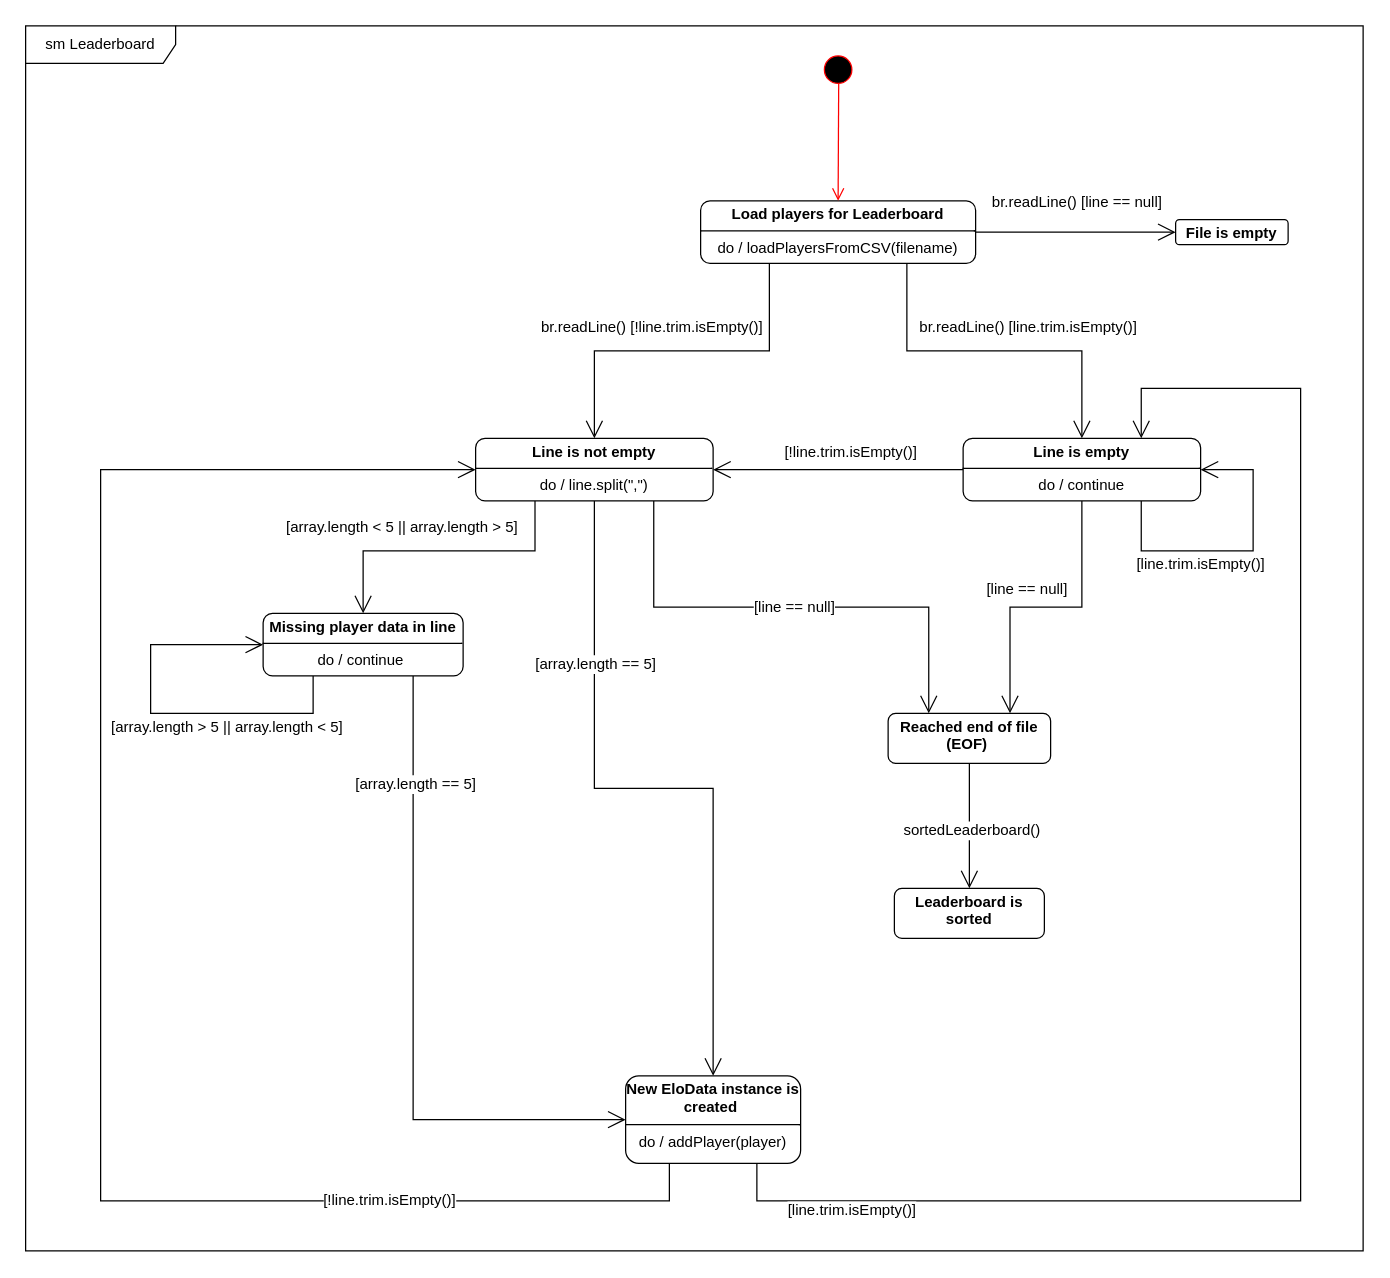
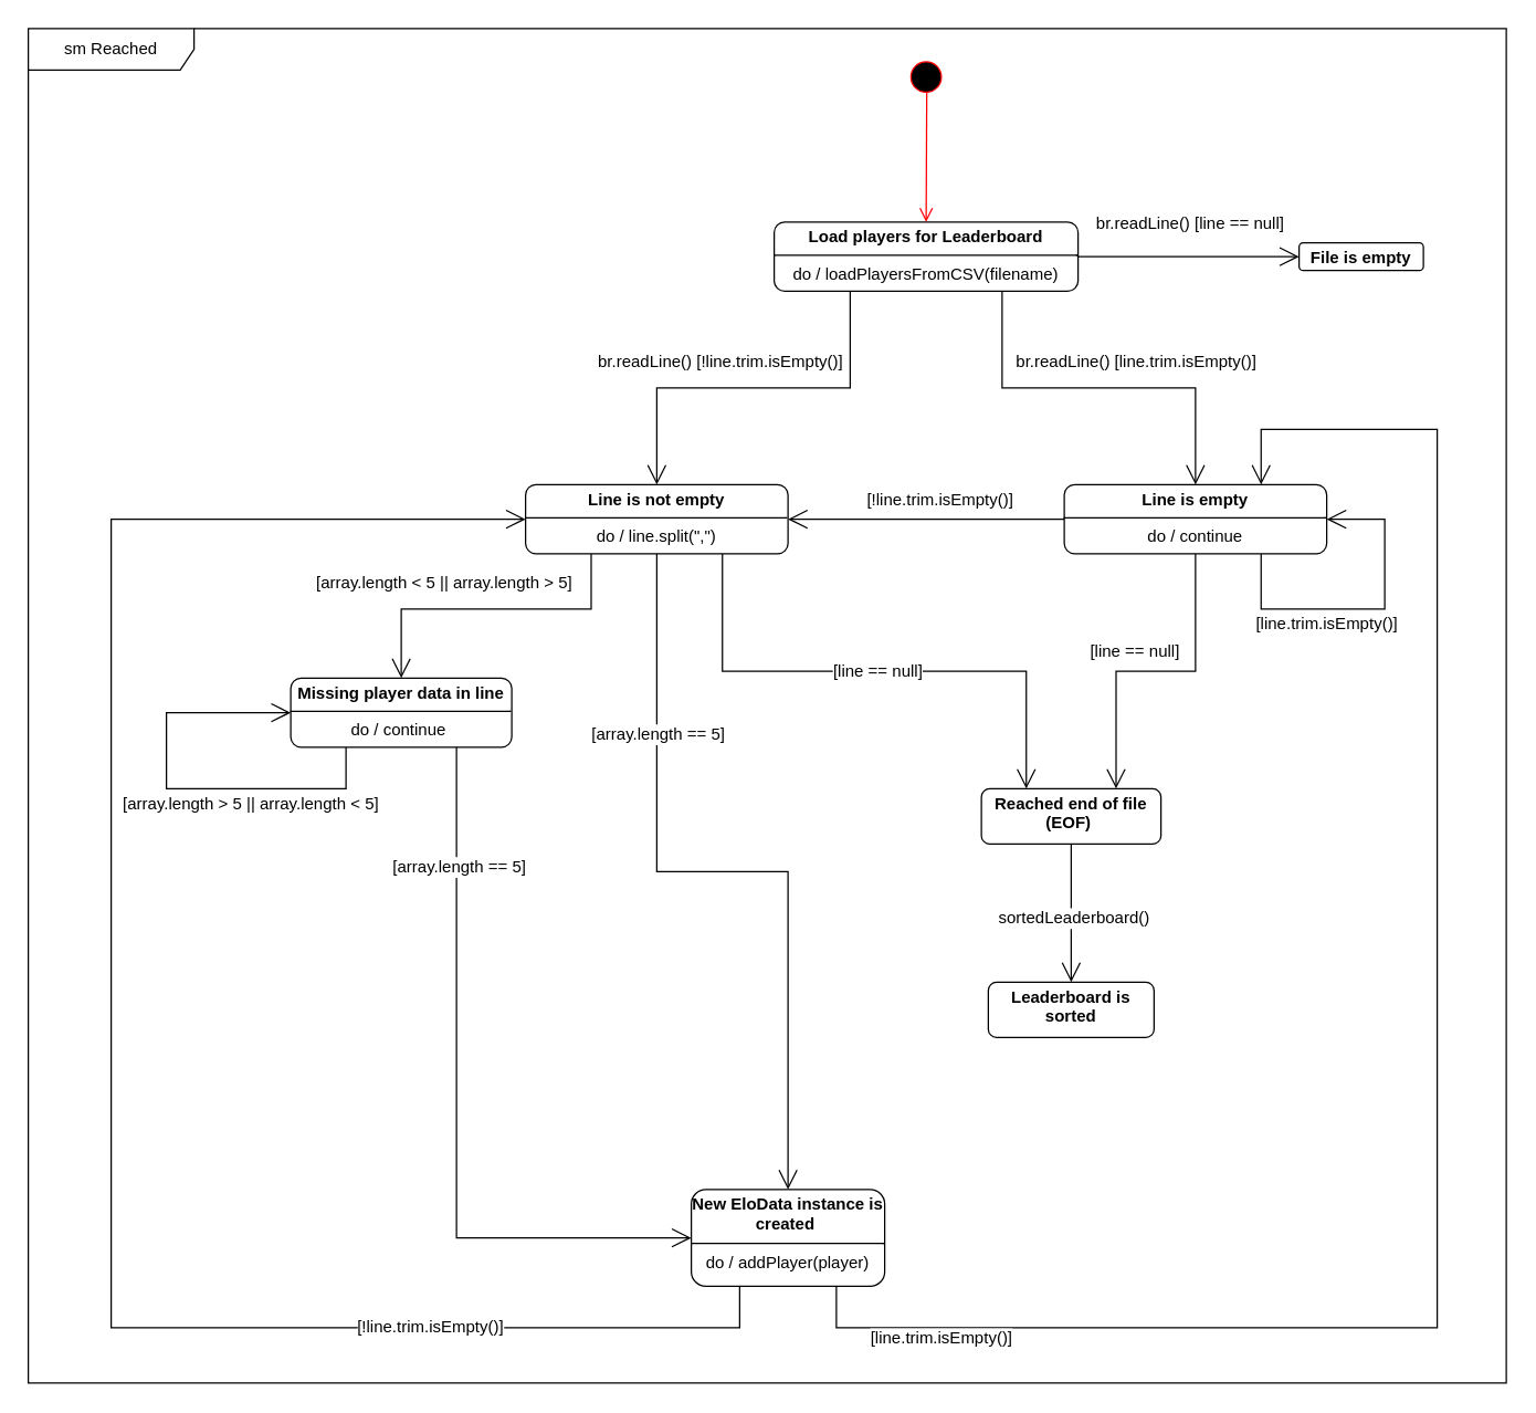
  <mxCell id="0" />
  <mxCell id="1" parent="0" />
  <mxCell id="2" value="&lt;p style=&quot;margin:0px;margin-top:4px;text-align:center;&quot;&gt;&lt;b&gt;Load players for Leaderboard&lt;/b&gt;&lt;/p&gt;&lt;hr size=&quot;1&quot; style=&quot;border-style:solid;&quot;&gt;&lt;div style=&quot;height:2px;&quot;&gt;do / loadPlayersFromCSV(filename)&lt;/div&gt;" style="verticalAlign=middle;align=middle;overflow=fill;html=1;whiteSpace=wrap;rounded=1;" vertex="1" parent="1"><mxGeometry x="560" y="160" width="220" height="50" as="geometry" /></mxCell>
  <mxCell id="3" value="" style="ellipse;html=1;shape=startState;fillColor=#000000;strokeColor=#ff0000;" vertex="1" parent="1"><mxGeometry x="655" y="40" width="30" height="30" as="geometry" /></mxCell>
  <mxCell id="4" value="" style="html=1;verticalAlign=bottom;endArrow=open;endSize=8;strokeColor=#ff0000;rounded=0;fontSize=12;entryX=0.5;entryY=0;entryDx=0;entryDy=0;exitX=0.515;exitY=0.866;exitDx=0;exitDy=0;exitPerimeter=0;" edge="1" source="3" parent="1" target="2"><mxGeometry relative="1" as="geometry"><mxPoint x="795" y="130" as="targetPoint" /></mxGeometry></mxCell>
  <mxCell id="5" value="" style="endArrow=open;endFill=1;endSize=12;html=1;rounded=0;fontSize=12;exitX=0.25;exitY=1;exitDx=0;exitDy=0;entryX=0.5;entryY=0;entryDx=0;entryDy=0;edgeStyle=orthogonalEdgeStyle;" edge="1" parent="1" source="2" target="9"><mxGeometry width="160" relative="1" as="geometry"><mxPoint x="740" y="350" as="sourcePoint" /><mxPoint x="655" y="370" as="targetPoint" /></mxGeometry></mxCell>
  <mxCell id="6" value="br.readLine() [!line.trim.isEmpty()]" style="edgeLabel;html=1;align=center;verticalAlign=middle;resizable=0;points=[];fontSize=12;" vertex="1" connectable="0" parent="5"><mxGeometry x="-0.291" y="2" relative="1" as="geometry"><mxPoint x="-66" y="-22" as="offset" /></mxGeometry></mxCell>
  <mxCell id="7" value="" style="endArrow=open;endFill=1;endSize=12;html=1;rounded=0;fontSize=12;exitX=0.25;exitY=1;exitDx=0;exitDy=0;entryX=0.5;entryY=0;entryDx=0;entryDy=0;edgeStyle=orthogonalEdgeStyle;" edge="1" parent="1" source="9" target="10"><mxGeometry width="160" relative="1" as="geometry"><mxPoint x="655" y="390" as="sourcePoint" /><mxPoint x="705" y="600" as="targetPoint" /><Array as="points"><mxPoint x="427" y="440" /><mxPoint x="290" y="440" /></Array></mxGeometry></mxCell>
  <mxCell id="8" value="[array.length &amp;lt; 5 || array.length &amp;gt; 5]" style="edgeLabel;html=1;align=center;verticalAlign=middle;resizable=0;points=[];fontSize=12;" vertex="1" connectable="0" parent="7"><mxGeometry x="0.029" y="-3" relative="1" as="geometry"><mxPoint x="-30" y="-17" as="offset" /></mxGeometry></mxCell>
  <mxCell id="9" value="&lt;p style=&quot;margin:0px;margin-top:4px;text-align:center;&quot;&gt;&lt;b&gt;Line is not empty&lt;/b&gt;&lt;/p&gt;&lt;hr size=&quot;1&quot; style=&quot;border-style:solid;&quot;&gt;&lt;div style=&quot;height:2px;&quot;&gt;do / line.split(&quot;,&quot;)&lt;/div&gt;" style="verticalAlign=middle;align=middle;overflow=fill;html=1;whiteSpace=wrap;rounded=1;" vertex="1" parent="1"><mxGeometry x="380" y="350" width="190" height="50" as="geometry" /></mxCell>
  <mxCell id="10" value="&lt;p style=&quot;margin:0px;margin-top:4px;text-align:center;&quot;&gt;&lt;b&gt;Missing player data in line&lt;/b&gt;&lt;/p&gt;&lt;hr size=&quot;1&quot; style=&quot;border-style:solid;&quot;&gt;&lt;div style=&quot;height:2px;&quot;&gt;do / continue&amp;nbsp;&lt;/div&gt;" style="verticalAlign=middle;align=middle;overflow=fill;html=1;whiteSpace=wrap;rounded=1;" vertex="1" parent="1"><mxGeometry x="210" y="490" width="160" height="50" as="geometry" /></mxCell>
  <mxCell id="11" value="&lt;p style=&quot;margin:0px;margin-top:4px;text-align:center;&quot;&gt;&lt;b&gt;Line is empty&lt;/b&gt;&lt;/p&gt;&lt;hr size=&quot;1&quot; style=&quot;border-style:solid;&quot;&gt;&lt;div style=&quot;height:2px;&quot;&gt;do / continue&lt;/div&gt;" style="verticalAlign=middle;align=middle;overflow=fill;html=1;whiteSpace=wrap;rounded=1;" vertex="1" parent="1"><mxGeometry x="770" y="350" width="190" height="50" as="geometry" /></mxCell>
  <mxCell id="12" value="" style="endArrow=open;endFill=1;endSize=12;html=1;rounded=0;fontSize=12;exitX=0.75;exitY=1;exitDx=0;exitDy=0;entryX=0.5;entryY=0;entryDx=0;entryDy=0;edgeStyle=orthogonalEdgeStyle;" edge="1" parent="1" source="2" target="11"><mxGeometry width="160" relative="1" as="geometry"><mxPoint x="860" y="300" as="sourcePoint" /><mxPoint x="1020" y="300" as="targetPoint" /><Array as="points"><mxPoint x="725" y="280" /><mxPoint x="865" y="280" /></Array></mxGeometry></mxCell>
  <mxCell id="13" value="br.readLine() [line.trim.isEmpty()]" style="edgeLabel;html=1;align=center;verticalAlign=middle;resizable=0;points=[];fontSize=12;" vertex="1" connectable="0" parent="12"><mxGeometry x="-0.05" y="1" relative="1" as="geometry"><mxPoint x="33" y="-19" as="offset" /></mxGeometry></mxCell>
  <mxCell id="14" value="&lt;p style=&quot;margin:0px;margin-top:4px;text-align:center;&quot;&gt;&lt;b&gt;New EloData instance is created&amp;nbsp;&lt;/b&gt;&lt;/p&gt;&lt;hr size=&quot;1&quot; style=&quot;border-style:solid;&quot;&gt;&lt;div style=&quot;height:2px;&quot;&gt;do / addPlayer(player)&lt;/div&gt;" style="verticalAlign=middle;align=middle;overflow=fill;html=1;whiteSpace=wrap;rounded=1;" vertex="1" parent="1"><mxGeometry x="500" y="860" width="140" height="70" as="geometry" /></mxCell>
  <mxCell id="15" value="" style="endArrow=open;endFill=1;endSize=12;html=1;rounded=0;fontSize=12;exitX=0.5;exitY=1;exitDx=0;exitDy=0;entryX=0.5;entryY=0;entryDx=0;entryDy=0;edgeStyle=orthogonalEdgeStyle;" edge="1" parent="1" source="9" target="14"><mxGeometry width="160" relative="1" as="geometry"><mxPoint x="680" y="510" as="sourcePoint" /><mxPoint x="840" y="510" as="targetPoint" /></mxGeometry></mxCell>
  <mxCell id="16" value="[array.length == 5]" style="edgeLabel;html=1;align=center;verticalAlign=middle;resizable=0;points=[];fontSize=12;" vertex="1" connectable="0" parent="15"><mxGeometry x="-0.001" y="1" relative="1" as="geometry"><mxPoint x="-47" y="-99" as="offset" /></mxGeometry></mxCell>
  <mxCell id="17" value="" style="endArrow=open;endFill=1;endSize=12;html=1;rounded=0;fontSize=12;exitX=0.75;exitY=1;exitDx=0;exitDy=0;edgeStyle=orthogonalEdgeStyle;entryX=1;entryY=0.5;entryDx=0;entryDy=0;" edge="1" parent="1" source="11" target="11"><mxGeometry width="160" relative="1" as="geometry"><mxPoint x="990" y="480" as="sourcePoint" /><mxPoint x="1170" y="320" as="targetPoint" /><Array as="points"><mxPoint x="913" y="440" /><mxPoint x="1002" y="440" /><mxPoint x="1002" y="375" /></Array></mxGeometry></mxCell>
  <mxCell id="18" value="[line.trim.isEmpty()]" style="edgeLabel;html=1;align=center;verticalAlign=middle;resizable=0;points=[];fontSize=12;" vertex="1" connectable="0" parent="17"><mxGeometry x="-0.272" y="-3" relative="1" as="geometry"><mxPoint x="1" y="7" as="offset" /></mxGeometry></mxCell>
  <mxCell id="19" value="" style="endArrow=open;endFill=1;endSize=12;html=1;rounded=0;fontSize=12;curved=1;exitX=0;exitY=0.5;exitDx=0;exitDy=0;entryX=1;entryY=0.5;entryDx=0;entryDy=0;" edge="1" parent="1" source="11" target="9"><mxGeometry width="160" relative="1" as="geometry"><mxPoint x="780" y="490" as="sourcePoint" /><mxPoint x="940" y="490" as="targetPoint" /></mxGeometry></mxCell>
  <mxCell id="20" value="[!line.trim.isEmpty()]" style="edgeLabel;html=1;align=center;verticalAlign=middle;resizable=0;points=[];fontSize=12;" vertex="1" connectable="0" parent="19"><mxGeometry x="0.118" y="-3" relative="1" as="geometry"><mxPoint x="21" y="-12" as="offset" /></mxGeometry></mxCell>
  <mxCell id="21" value="" style="endArrow=open;endFill=1;endSize=12;html=1;rounded=0;fontSize=12;exitX=0.25;exitY=1;exitDx=0;exitDy=0;edgeStyle=orthogonalEdgeStyle;entryX=0;entryY=0.5;entryDx=0;entryDy=0;" edge="1" parent="1" source="10" target="10"><mxGeometry width="160" relative="1" as="geometry"><mxPoint x="580" y="759.05" as="sourcePoint" /><mxPoint x="390" y="620" as="targetPoint" /><Array as="points"><mxPoint x="250" y="570" /><mxPoint x="120" y="570" /><mxPoint x="120" y="515" /></Array></mxGeometry></mxCell>
  <mxCell id="22" value="[array.length &amp;gt; 5 || array.length &amp;lt; 5]" style="edgeLabel;html=1;align=center;verticalAlign=middle;resizable=0;points=[];fontSize=12;" vertex="1" connectable="0" parent="21"><mxGeometry x="-0.318" relative="1" as="geometry"><mxPoint x="4" y="10" as="offset" /></mxGeometry></mxCell>
  <mxCell id="23" value="" style="endArrow=open;endFill=1;endSize=12;html=1;rounded=0;fontSize=12;exitX=0.75;exitY=1;exitDx=0;exitDy=0;entryX=0;entryY=0.5;entryDx=0;entryDy=0;edgeStyle=orthogonalEdgeStyle;" edge="1" parent="1" source="10" target="14"><mxGeometry width="160" relative="1" as="geometry"><mxPoint x="600" y="780" as="sourcePoint" /><mxPoint x="760" y="780" as="targetPoint" /></mxGeometry></mxCell>
  <mxCell id="24" value="[array.length == 5]" style="edgeLabel;html=1;align=center;verticalAlign=middle;resizable=0;points=[];fontSize=12;" vertex="1" connectable="0" parent="23"><mxGeometry x="-0.017" y="1" relative="1" as="geometry"><mxPoint y="-172" as="offset" /></mxGeometry></mxCell>
  <mxCell id="25" value="&lt;p style=&quot;margin:0px;margin-top:4px;text-align:center;&quot;&gt;&lt;b&gt;File is empty&lt;/b&gt;&lt;/p&gt;" style="verticalAlign=middle;align=middle;overflow=fill;html=1;whiteSpace=wrap;rounded=1;" vertex="1" parent="1"><mxGeometry x="940" y="175" width="90" height="20" as="geometry" /></mxCell>
  <mxCell id="26" value="" style="endArrow=open;endFill=1;endSize=12;html=1;rounded=0;fontSize=12;curved=1;exitX=1;exitY=0.5;exitDx=0;exitDy=0;entryX=0;entryY=0.5;entryDx=0;entryDy=0;" edge="1" parent="1" source="2" target="25"><mxGeometry width="160" relative="1" as="geometry"><mxPoint x="800" y="530" as="sourcePoint" /><mxPoint x="960" y="530" as="targetPoint" /></mxGeometry></mxCell>
  <mxCell id="27" value="br.readLine() [line == null]" style="edgeLabel;html=1;align=center;verticalAlign=middle;resizable=0;points=[];fontSize=12;" vertex="1" connectable="0" parent="26"><mxGeometry x="0.003" y="3" relative="1" as="geometry"><mxPoint y="-22" as="offset" /></mxGeometry></mxCell>
  <mxCell id="28" value="&lt;p style=&quot;margin:0px;margin-top:4px;text-align:center;&quot;&gt;&lt;b&gt;Reached end of file (EOF)&amp;nbsp;&lt;/b&gt;&lt;/p&gt;&lt;div style=&quot;height:2px;&quot;&gt;&lt;br&gt;&lt;/div&gt;" style="verticalAlign=middle;align=middle;overflow=fill;html=1;whiteSpace=wrap;rounded=1;" vertex="1" parent="1"><mxGeometry y="570" width="130" height="40" as="geometry" x="710" /></mxCell>
  <mxCell id="29" value="" style="endArrow=open;endFill=1;endSize=12;html=1;rounded=0;fontSize=12;exitX=0.25;exitY=1;exitDx=0;exitDy=0;entryX=0;entryY=0.5;entryDx=0;entryDy=0;edgeStyle=orthogonalEdgeStyle;" edge="1" parent="1" source="14" target="9"><mxGeometry width="160" relative="1" as="geometry"><mxPoint x="730" y="560" as="sourcePoint" /><mxPoint x="890" y="560" as="targetPoint" /><Array as="points"><mxPoint x="535" y="960" /><mxPoint x="80" y="960" /><mxPoint x="80" y="375" /></Array></mxGeometry></mxCell>
  <mxCell id="30" value="[!line.trim.isEmpty()]" style="edgeLabel;html=1;align=center;verticalAlign=middle;resizable=0;points=[];fontSize=12;" vertex="1" connectable="0" parent="29"><mxGeometry x="-0.005" relative="1" as="geometry"><mxPoint x="230" y="196" as="offset" /></mxGeometry></mxCell>
  <mxCell id="31" value="" style="endArrow=open;endFill=1;endSize=12;html=1;rounded=0;fontSize=12;exitX=0.75;exitY=1;exitDx=0;exitDy=0;entryX=0.75;entryY=0;entryDx=0;entryDy=0;edgeStyle=orthogonalEdgeStyle;" edge="1" parent="1" source="14" target="11"><mxGeometry width="160" relative="1" as="geometry"><mxPoint x="740" y="560" as="sourcePoint" /><mxPoint x="900" y="560" as="targetPoint" /><Array as="points"><mxPoint x="605" y="960" /><mxPoint x="1040" y="960" /><mxPoint x="1040" y="310" /><mxPoint x="912" y="310" /></Array></mxGeometry></mxCell>
  <mxCell id="32" value="[line.trim.isEmpty()]" style="edgeLabel;html=1;align=center;verticalAlign=middle;resizable=0;points=[];fontSize=12;" vertex="1" connectable="0" parent="31"><mxGeometry x="0.048" y="2" relative="1" as="geometry"><mxPoint x="-358" y="214" as="offset" /></mxGeometry></mxCell>
  <mxCell id="33" value="" style="endArrow=open;endFill=1;endSize=12;html=1;rounded=0;fontSize=12;exitX=0.75;exitY=1;exitDx=0;exitDy=0;entryX=0.25;entryY=0;entryDx=0;entryDy=0;edgeStyle=orthogonalEdgeStyle;" edge="1" parent="1" source="9" target="28"><mxGeometry width="160" relative="1" as="geometry"><mxPoint x="700" y="510" as="sourcePoint" /><mxPoint x="947.5" y="590" as="targetPoint" /></mxGeometry></mxCell>
  <mxCell id="34" value="[line == null]" style="edgeLabel;html=1;align=center;verticalAlign=middle;resizable=0;points=[];fontSize=12;" vertex="1" connectable="0" parent="33"><mxGeometry x="0.012" y="1" relative="1" as="geometry"><mxPoint as="offset" /></mxGeometry></mxCell>
  <mxCell id="35" value="" style="endArrow=open;endFill=1;endSize=12;html=1;rounded=0;fontSize=12;exitX=0.5;exitY=1;exitDx=0;exitDy=0;entryX=0.75;entryY=0;entryDx=0;entryDy=0;edgeStyle=orthogonalEdgeStyle;" edge="1" parent="1" source="11" target="28"><mxGeometry width="160" relative="1" as="geometry"><mxPoint x="750" y="560" as="sourcePoint" /><mxPoint x="910" y="560" as="targetPoint" /></mxGeometry></mxCell>
  <mxCell id="36" value="[line == null]" style="edgeLabel;html=1;align=center;verticalAlign=middle;resizable=0;points=[];fontSize=12;" vertex="1" connectable="0" parent="35"><mxGeometry x="0.001" y="2" relative="1" as="geometry"><mxPoint x="-16" y="-17" as="offset" /></mxGeometry></mxCell>
  <mxCell id="37" value="&lt;p style=&quot;margin:0px;margin-top:4px;text-align:center;&quot;&gt;&lt;b&gt;Leaderboard is sorted&lt;/b&gt;&lt;/p&gt;" style="verticalAlign=middle;align=middle;overflow=fill;html=1;whiteSpace=wrap;rounded=1;" vertex="1" parent="1"><mxGeometry x="715" y="710" width="120" height="40" as="geometry" /></mxCell>
  <mxCell id="38" value="" style="endArrow=open;endFill=1;endSize=12;html=1;rounded=0;fontSize=12;curved=1;exitX=0.5;exitY=1;exitDx=0;exitDy=0;entryX=0.5;entryY=0;entryDx=0;entryDy=0;" edge="1" parent="1" source="28" target="37"><mxGeometry width="160" relative="1" as="geometry"><mxPoint x="750" y="560" as="sourcePoint" /><mxPoint x="910" y="560" as="targetPoint" /></mxGeometry></mxCell>
  <mxCell id="39" value="sortedLeaderboard()" style="edgeLabel;html=1;align=center;verticalAlign=middle;resizable=0;points=[];fontSize=12;" vertex="1" connectable="0" parent="38"><mxGeometry x="0.056" y="1" relative="1" as="geometry"><mxPoint as="offset" /></mxGeometry></mxCell>
- <mxCell id="40" value="sm Leaderboard" style="shape=umlFrame;whiteSpace=wrap;html=1;pointerEvents=0;width=120;height=30;" vertex="1" parent="1"><mxGeometry x="20" y="20" width="1070" height="980" as="geometry" /></mxCell>
+ <mxCell id="40" value="sm Reached" style="shape=umlFrame;whiteSpace=wrap;html=1;pointerEvents=0;width=120;height=30;" vertex="1" parent="1"><mxGeometry x="20" y="20" width="1070" height="980" as="geometry" /></mxCell>
